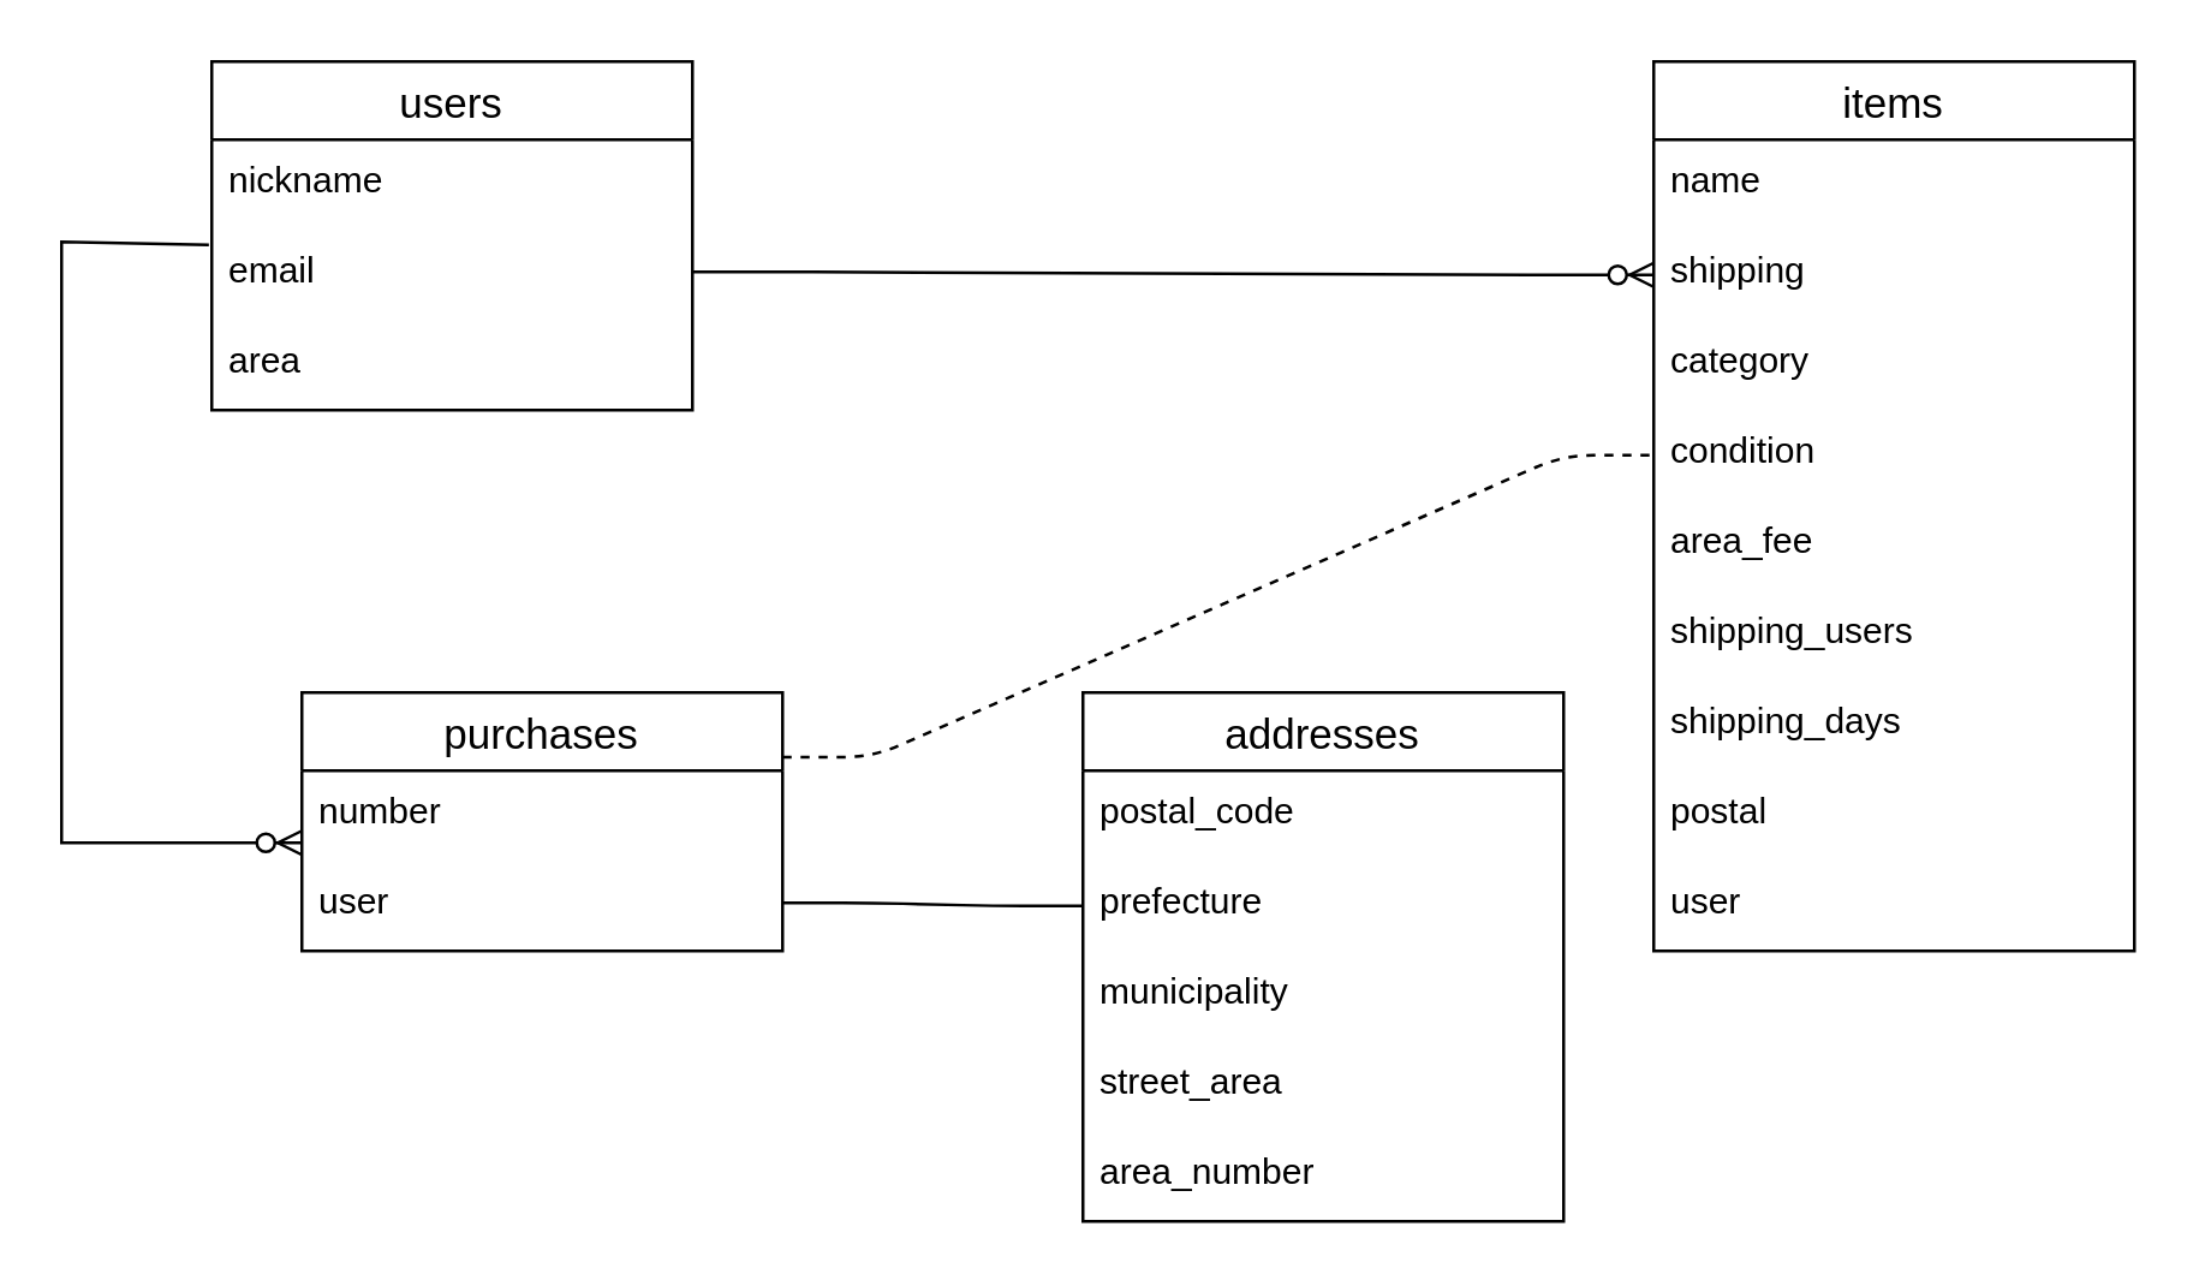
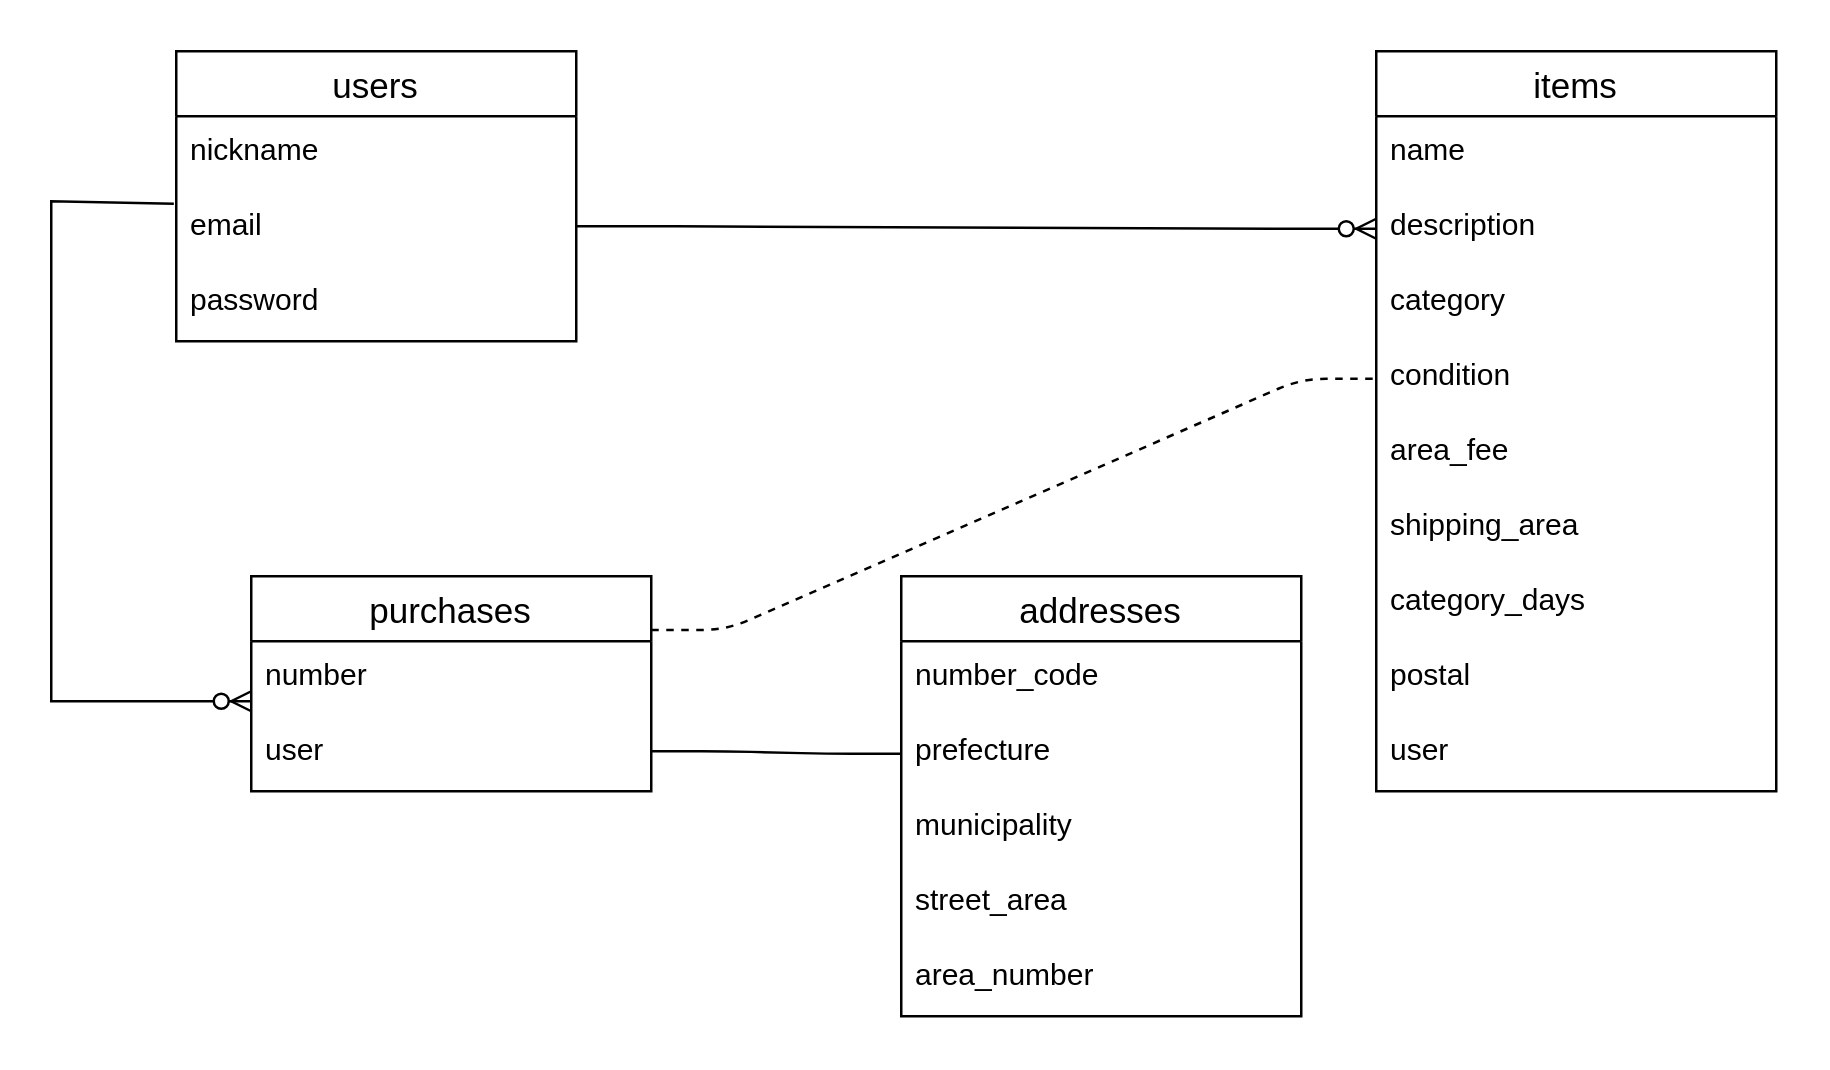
  <mxCell id="0" />
  <mxCell id="1" parent="0" />
  <mxCell id="2" value="users" style="swimlane;fontStyle=0;childLayout=stackLayout;horizontal=1;startSize=26;horizontalStack=0;resizeParent=1;resizeParentMax=0;resizeLast=0;collapsible=1;marginBottom=0;align=center;fontSize=14;" vertex="1" parent="1"><mxGeometry x="70" y="20" width="160" height="116" as="geometry" /></mxCell>
  <mxCell id="3" value="nickname" style="text;strokeColor=none;fillColor=none;spacingLeft=4;spacingRight=4;overflow=hidden;rotatable=0;points=[[0,0.5],[1,0.5]];portConstraint=eastwest;fontSize=12;" vertex="1" parent="2"><mxGeometry y="26" width="160" height="30" as="geometry" /></mxCell>
  <mxCell id="4" value="email" style="text;strokeColor=none;fillColor=none;spacingLeft=4;spacingRight=4;overflow=hidden;rotatable=0;points=[[0,0.5],[1,0.5]];portConstraint=eastwest;fontSize=12;" vertex="1" parent="2"><mxGeometry y="56" width="160" height="30" as="geometry" /></mxCell>
- <mxCell id="5" value="area" style="text;strokeColor=none;fillColor=none;spacingLeft=4;spacingRight=4;overflow=hidden;rotatable=0;points=[[0,0.5],[1,0.5]];portConstraint=eastwest;fontSize=12;" vertex="1" parent="2"><mxGeometry y="86" width="160" height="30" as="geometry" /></mxCell>
+ <mxCell id="5" value="password" style="text;strokeColor=none;fillColor=none;spacingLeft=4;spacingRight=4;overflow=hidden;rotatable=0;points=[[0,0.5],[1,0.5]];portConstraint=eastwest;fontSize=12;" vertex="1" parent="2"><mxGeometry y="86" width="160" height="30" as="geometry" /></mxCell>
  <mxCell id="6" value="items" style="swimlane;fontStyle=0;childLayout=stackLayout;horizontal=1;startSize=26;horizontalStack=0;resizeParent=1;resizeParentMax=0;resizeLast=0;collapsible=1;marginBottom=0;align=center;fontSize=14;direction=east;" vertex="1" parent="1"><mxGeometry x="550" y="20" width="160" height="296" as="geometry" /></mxCell>
  <mxCell id="7" value="name" style="text;strokeColor=none;fillColor=none;spacingLeft=4;spacingRight=4;overflow=hidden;rotatable=0;points=[[0,0.5],[1,0.5]];portConstraint=eastwest;fontSize=12;shadow=1;" vertex="1" parent="6"><mxGeometry y="26" width="160" height="30" as="geometry" /></mxCell>
- <mxCell id="8" value="shipping" style="text;strokeColor=none;fillColor=none;spacingLeft=4;spacingRight=4;overflow=hidden;rotatable=0;points=[[0,0.5],[1,0.5]];portConstraint=eastwest;fontSize=12;" vertex="1" parent="6"><mxGeometry y="56" width="160" height="30" as="geometry" /></mxCell>
+ <mxCell id="8" value="description" style="text;strokeColor=none;fillColor=none;spacingLeft=4;spacingRight=4;overflow=hidden;rotatable=0;points=[[0,0.5],[1,0.5]];portConstraint=eastwest;fontSize=12;" vertex="1" parent="6"><mxGeometry y="56" width="160" height="30" as="geometry" /></mxCell>
  <mxCell id="9" value="category" style="text;strokeColor=none;fillColor=none;spacingLeft=4;spacingRight=4;overflow=hidden;rotatable=0;points=[[0,0.5],[1,0.5]];portConstraint=eastwest;fontSize=12;" vertex="1" parent="6"><mxGeometry y="86" width="160" height="30" as="geometry" /></mxCell>
  <mxCell id="10" value="condition" style="text;strokeColor=none;fillColor=none;spacingLeft=4;spacingRight=4;overflow=hidden;rotatable=0;points=[[0,0.5],[1,0.5]];portConstraint=eastwest;fontSize=12;" vertex="1" parent="6"><mxGeometry y="116" width="160" height="30" as="geometry" /></mxCell>
  <mxCell id="11" value="area_fee" style="text;strokeColor=none;fillColor=none;spacingLeft=4;spacingRight=4;overflow=hidden;rotatable=0;points=[[0,0.5],[1,0.5]];portConstraint=eastwest;fontSize=12;" vertex="1" parent="6"><mxGeometry y="146" width="160" height="30" as="geometry" /></mxCell>
- <mxCell id="12" value="shipping_users" style="text;strokeColor=none;fillColor=none;spacingLeft=4;spacingRight=4;overflow=hidden;rotatable=0;points=[[0,0.5],[1,0.5]];portConstraint=eastwest;fontSize=12;" vertex="1" parent="6"><mxGeometry y="176" width="160" height="30" as="geometry" /></mxCell>
- <mxCell id="13" value="shipping_days" style="text;strokeColor=none;fillColor=none;spacingLeft=4;spacingRight=4;overflow=hidden;rotatable=0;points=[[0,0.5],[1,0.5]];portConstraint=eastwest;fontSize=12;" vertex="1" parent="6"><mxGeometry y="206" width="160" height="30" as="geometry" /></mxCell>
+ <mxCell id="12" value="shipping_area" style="text;strokeColor=none;fillColor=none;spacingLeft=4;spacingRight=4;overflow=hidden;rotatable=0;points=[[0,0.5],[1,0.5]];portConstraint=eastwest;fontSize=12;" vertex="1" parent="6"><mxGeometry y="176" width="160" height="30" as="geometry" /></mxCell>
+ <mxCell id="13" value="category_days" style="text;strokeColor=none;fillColor=none;spacingLeft=4;spacingRight=4;overflow=hidden;rotatable=0;points=[[0,0.5],[1,0.5]];portConstraint=eastwest;fontSize=12;" vertex="1" parent="6"><mxGeometry y="206" width="160" height="30" as="geometry" /></mxCell>
  <mxCell id="14" value="postal" style="text;strokeColor=none;fillColor=none;spacingLeft=4;spacingRight=4;overflow=hidden;rotatable=0;points=[[0,0.5],[1,0.5]];portConstraint=eastwest;fontSize=12;" vertex="1" parent="6"><mxGeometry y="236" width="160" height="30" as="geometry" /></mxCell>
  <mxCell id="15" value="user" style="text;strokeColor=none;fillColor=none;spacingLeft=4;spacingRight=4;overflow=hidden;rotatable=0;points=[[0,0.5],[1,0.5]];portConstraint=eastwest;fontSize=12;" vertex="1" parent="6"><mxGeometry y="266" width="160" height="30" as="geometry" /></mxCell>
  <mxCell id="16" value="purchases" style="swimlane;fontStyle=0;childLayout=stackLayout;horizontal=1;startSize=26;horizontalStack=0;resizeParent=1;resizeParentMax=0;resizeLast=0;collapsible=1;marginBottom=0;align=center;fontSize=14;" vertex="1" parent="1"><mxGeometry x="100" y="230" width="160" height="86" as="geometry" /></mxCell>
  <mxCell id="17" value="number" style="text;strokeColor=none;fillColor=none;spacingLeft=4;spacingRight=4;overflow=hidden;rotatable=0;points=[[0,0.5],[1,0.5]];portConstraint=eastwest;fontSize=12;" vertex="1" parent="16"><mxGeometry y="26" width="160" height="30" as="geometry" /></mxCell>
  <mxCell id="18" value="user" style="text;strokeColor=none;fillColor=none;spacingLeft=4;spacingRight=4;overflow=hidden;rotatable=0;points=[[0,0.5],[1,0.5]];portConstraint=eastwest;fontSize=12;" vertex="1" parent="16"><mxGeometry y="56" width="160" height="30" as="geometry" /></mxCell>
  <mxCell id="19" value="addresses" style="swimlane;fontStyle=0;childLayout=stackLayout;horizontal=1;startSize=26;horizontalStack=0;resizeParent=1;resizeParentMax=0;resizeLast=0;collapsible=1;marginBottom=0;align=center;fontSize=14;" vertex="1" parent="1"><mxGeometry x="360" y="230" width="160" height="176" as="geometry" /></mxCell>
- <mxCell id="20" value="postal_code" style="text;strokeColor=none;fillColor=none;spacingLeft=4;spacingRight=4;overflow=hidden;rotatable=0;points=[[0,0.5],[1,0.5]];portConstraint=eastwest;fontSize=12;" vertex="1" parent="19"><mxGeometry y="26" width="160" height="30" as="geometry" /></mxCell>
+ <mxCell id="20" value="number_code" style="text;strokeColor=none;fillColor=none;spacingLeft=4;spacingRight=4;overflow=hidden;rotatable=0;points=[[0,0.5],[1,0.5]];portConstraint=eastwest;fontSize=12;" vertex="1" parent="19"><mxGeometry y="26" width="160" height="30" as="geometry" /></mxCell>
  <mxCell id="21" value="prefecture" style="text;strokeColor=none;fillColor=none;spacingLeft=4;spacingRight=4;overflow=hidden;rotatable=0;points=[[0,0.5],[1,0.5]];portConstraint=eastwest;fontSize=12;" vertex="1" parent="19"><mxGeometry y="56" width="160" height="30" as="geometry" /></mxCell>
  <mxCell id="22" value="municipality" style="text;strokeColor=none;fillColor=none;spacingLeft=4;spacingRight=4;overflow=hidden;rotatable=0;points=[[0,0.5],[1,0.5]];portConstraint=eastwest;fontSize=12;" vertex="1" parent="19"><mxGeometry y="86" width="160" height="30" as="geometry" /></mxCell>
  <mxCell id="23" value="street_area" style="text;strokeColor=none;fillColor=none;spacingLeft=4;spacingRight=4;overflow=hidden;rotatable=0;points=[[0,0.5],[1,0.5]];portConstraint=eastwest;fontSize=12;" vertex="1" parent="19"><mxGeometry y="116" width="160" height="30" as="geometry" /></mxCell>
  <mxCell id="24" value="area_number" style="text;strokeColor=none;fillColor=none;spacingLeft=4;spacingRight=4;overflow=hidden;rotatable=0;points=[[0,0.5],[1,0.5]];portConstraint=eastwest;fontSize=12;" vertex="1" parent="19"><mxGeometry y="146" width="160" height="30" as="geometry" /></mxCell>
  <mxCell id="25" value="" style="edgeStyle=entityRelationEdgeStyle;fontSize=12;html=1;endArrow=ERzeroToMany;endFill=1;entryX=0;entryY=0.5;entryDx=0;entryDy=0;" edge="1" parent="1" target="8"><mxGeometry width="100" height="100" relative="1" as="geometry"><mxPoint x="230" y="90" as="sourcePoint" /><mxPoint x="330" y="-10" as="targetPoint" /></mxGeometry></mxCell>
  <mxCell id="26" value="" style="edgeStyle=entityRelationEdgeStyle;fontSize=12;html=1;endArrow=none;endFill=0;entryX=0;entryY=0.5;entryDx=0;entryDy=0;exitX=1;exitY=0.25;exitDx=0;exitDy=0;dashed=1;" edge="1" parent="1" source="16" target="10"><mxGeometry width="100" height="100" relative="1" as="geometry"><mxPoint x="260" y="270" as="sourcePoint" /><mxPoint x="360" y="170" as="targetPoint" /></mxGeometry></mxCell>
  <mxCell id="27" value="" style="edgeStyle=entityRelationEdgeStyle;fontSize=12;html=1;endArrow=none;endFill=0;entryX=0;entryY=0.5;entryDx=0;entryDy=0;" edge="1" parent="1" target="21"><mxGeometry width="100" height="100" relative="1" as="geometry"><mxPoint x="260" y="300" as="sourcePoint" /><mxPoint x="360" y="200" as="targetPoint" /></mxGeometry></mxCell>
  <mxCell id="28" value="" style="endArrow=ERzeroToMany;html=1;rounded=0;exitX=-0.006;exitY=0.167;exitDx=0;exitDy=0;exitPerimeter=0;endFill=1;" edge="1" parent="1" source="4"><mxGeometry relative="1" as="geometry"><mxPoint x="60" as="sourcePoint" y="80" /><mxPoint x="100" y="280" as="targetPoint" /><Array as="points"><mxPoint x="20" y="80" /><mxPoint x="20" y="280" /></Array></mxGeometry></mxCell>
